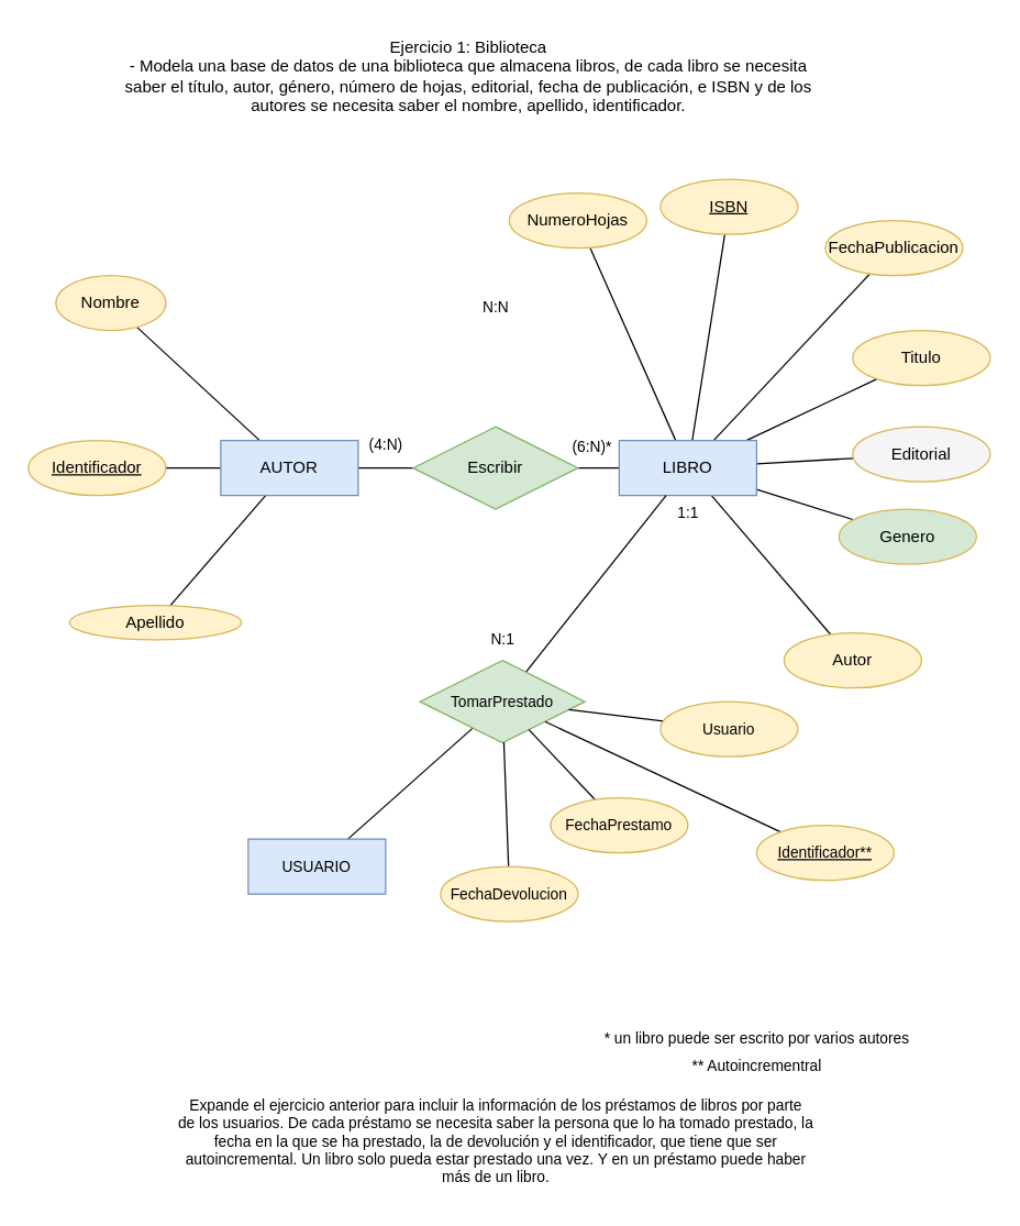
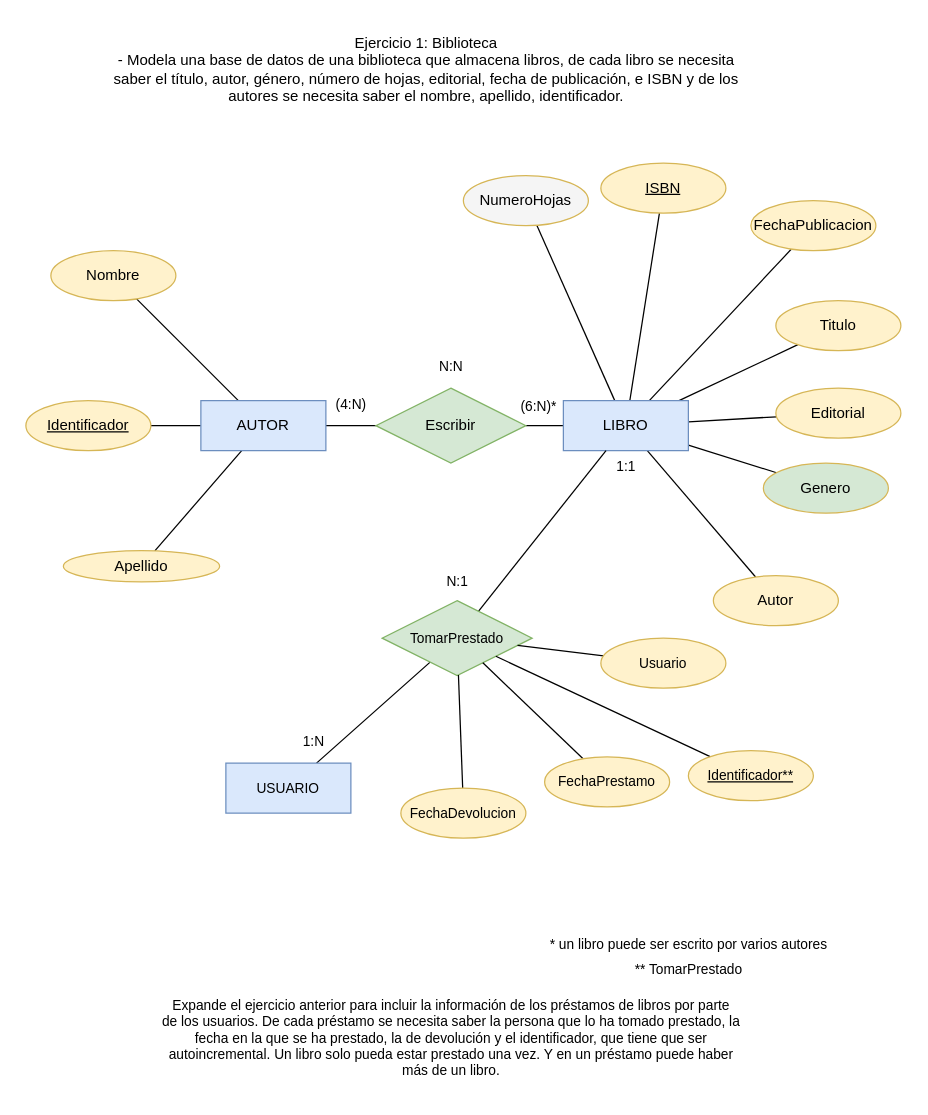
  <mxCell id="0" />
  <mxCell id="1" parent="0" />
  <mxCell id="2" value="Ejercicio 1: Biblioteca&lt;br&gt;- Modela una base de datos de una biblioteca que almacena libros, de cada libro se necesita&lt;br&gt;saber el título, autor, género, número de hojas, editorial, fecha de publicación, e ISBN y de los&lt;br&gt;autores se necesita saber el nombre, apellido, identificador." style="text;html=1;align=center;verticalAlign=middle;resizable=0;points=[];autosize=1;strokeColor=none;fillColor=none;" vertex="1" parent="1"><mxGeometry x="80" y="20" width="520" height="70" as="geometry" /></mxCell>
  <mxCell id="3" style="edgeStyle=none;shape=connector;rounded=0;orthogonalLoop=1;jettySize=auto;html=1;labelBackgroundColor=default;strokeColor=default;align=center;verticalAlign=middle;fontFamily=Helvetica;fontSize=11;fontColor=default;endArrow=none;endFill=0;" edge="1" parent="1" source="11" target="19"><mxGeometry relative="1" as="geometry" /></mxCell>
  <mxCell id="4" style="edgeStyle=none;shape=connector;rounded=0;orthogonalLoop=1;jettySize=auto;html=1;labelBackgroundColor=default;strokeColor=default;align=center;verticalAlign=middle;fontFamily=Helvetica;fontSize=11;fontColor=default;endArrow=none;endFill=0;" edge="1" parent="1" source="11" target="23"><mxGeometry relative="1" as="geometry" /></mxCell>
  <mxCell id="5" style="edgeStyle=none;shape=connector;rounded=0;orthogonalLoop=1;jettySize=auto;html=1;labelBackgroundColor=default;strokeColor=default;align=center;verticalAlign=middle;fontFamily=Helvetica;fontSize=11;fontColor=default;endArrow=none;endFill=0;" edge="1" parent="1" source="11" target="21"><mxGeometry relative="1" as="geometry" /></mxCell>
  <mxCell id="6" style="edgeStyle=none;shape=connector;rounded=0;orthogonalLoop=1;jettySize=auto;html=1;labelBackgroundColor=default;strokeColor=default;align=center;verticalAlign=middle;fontFamily=Helvetica;fontSize=11;fontColor=default;endArrow=none;endFill=0;" edge="1" parent="1" source="11" target="22"><mxGeometry relative="1" as="geometry" /></mxCell>
  <mxCell id="7" style="edgeStyle=none;shape=connector;rounded=0;orthogonalLoop=1;jettySize=auto;html=1;labelBackgroundColor=default;strokeColor=default;align=center;verticalAlign=middle;fontFamily=Helvetica;fontSize=11;fontColor=default;endArrow=none;endFill=0;" edge="1" parent="1" source="11" target="20"><mxGeometry relative="1" as="geometry" /></mxCell>
  <mxCell id="8" style="edgeStyle=none;shape=connector;rounded=0;orthogonalLoop=1;jettySize=auto;html=1;labelBackgroundColor=default;strokeColor=default;align=center;verticalAlign=middle;fontFamily=Helvetica;fontSize=11;fontColor=default;endArrow=none;endFill=0;" edge="1" parent="1" source="11" target="17"><mxGeometry relative="1" as="geometry" /></mxCell>
  <mxCell id="9" style="edgeStyle=none;shape=connector;rounded=0;orthogonalLoop=1;jettySize=auto;html=1;labelBackgroundColor=default;strokeColor=default;align=center;verticalAlign=middle;fontFamily=Helvetica;fontSize=11;fontColor=default;endArrow=none;endFill=0;" edge="1" parent="1" source="11" target="18"><mxGeometry relative="1" as="geometry" /></mxCell>
  <mxCell id="10" style="edgeStyle=none;shape=connector;rounded=0;orthogonalLoop=1;jettySize=auto;html=1;labelBackgroundColor=default;strokeColor=default;align=center;verticalAlign=middle;fontFamily=Helvetica;fontSize=11;fontColor=default;endArrow=none;endFill=0;" edge="1" parent="1" source="11" target="24"><mxGeometry relative="1" as="geometry" /></mxCell>
  <mxCell id="11" value="LIBRO" style="whiteSpace=wrap;html=1;align=center;fillColor=#dae8fc;strokeColor=#6c8ebf;" vertex="1" parent="1"><mxGeometry x="450" y="320" width="100" height="40" as="geometry" /></mxCell>
  <mxCell id="12" style="edgeStyle=none;shape=connector;rounded=0;orthogonalLoop=1;jettySize=auto;html=1;labelBackgroundColor=default;strokeColor=default;align=center;verticalAlign=middle;fontFamily=Helvetica;fontSize=11;fontColor=default;endArrow=none;endFill=0;" edge="1" parent="1" source="16" target="25"><mxGeometry relative="1" as="geometry" /></mxCell>
  <mxCell id="13" style="edgeStyle=none;shape=connector;rounded=0;orthogonalLoop=1;jettySize=auto;html=1;labelBackgroundColor=default;strokeColor=default;align=center;verticalAlign=middle;fontFamily=Helvetica;fontSize=11;fontColor=default;endArrow=none;endFill=0;" edge="1" parent="1" source="16" target="27"><mxGeometry relative="1" as="geometry" /></mxCell>
  <mxCell id="14" style="edgeStyle=none;shape=connector;rounded=0;orthogonalLoop=1;jettySize=auto;html=1;labelBackgroundColor=default;strokeColor=default;align=center;verticalAlign=middle;fontFamily=Helvetica;fontSize=11;fontColor=default;endArrow=none;endFill=0;" edge="1" parent="1" source="16" target="26"><mxGeometry relative="1" as="geometry" /></mxCell>
  <mxCell id="15" style="edgeStyle=none;shape=connector;rounded=0;orthogonalLoop=1;jettySize=auto;html=1;labelBackgroundColor=default;strokeColor=default;align=center;verticalAlign=middle;fontFamily=Helvetica;fontSize=11;fontColor=default;endArrow=none;endFill=0;" edge="1" parent="1" source="16" target="24"><mxGeometry relative="1" as="geometry" /></mxCell>
  <mxCell id="16" value="AUTOR" style="whiteSpace=wrap;html=1;align=center;fillColor=#dae8fc;strokeColor=#6c8ebf;" vertex="1" parent="1"><mxGeometry x="160" y="320" width="100" height="40" as="geometry" /></mxCell>
  <mxCell id="17" value="Genero" style="ellipse;whiteSpace=wrap;html=1;align=center;fillColor=#d5e8d4;strokeColor=#d6b656;" vertex="1" parent="1"><mxGeometry x="610" y="370" width="100" height="40" as="geometry" /></mxCell>
  <mxCell id="18" value="Autor" style="ellipse;whiteSpace=wrap;html=1;align=center;fillColor=#fff2cc;strokeColor=#d6b656;" vertex="1" parent="1"><mxGeometry x="570" y="460" width="100" height="40" as="geometry" /></mxCell>
- <mxCell id="19" value="NumeroHojas" style="ellipse;whiteSpace=wrap;html=1;align=center;fillColor=#fff2cc;strokeColor=#d6b656;" vertex="1" parent="1"><mxGeometry x="370" y="140" width="100" height="40" as="geometry" /></mxCell>
- <mxCell id="20" value="Editorial" style="ellipse;whiteSpace=wrap;html=1;align=center;fillColor=#f5f5f5;strokeColor=#d6b656;" vertex="1" parent="1"><mxGeometry x="620" y="310" width="100" height="40" as="geometry" /></mxCell>
+ <mxCell id="19" value="NumeroHojas" style="ellipse;whiteSpace=wrap;html=1;align=center;fillColor=#f5f5f5;strokeColor=#d6b656;" vertex="1" parent="1"><mxGeometry x="370" y="140" width="100" height="40" as="geometry" /></mxCell>
+ <mxCell id="20" value="Editorial" style="ellipse;whiteSpace=wrap;html=1;align=center;fillColor=#fff2cc;strokeColor=#d6b656;" vertex="1" parent="1"><mxGeometry x="620" y="310" width="100" height="40" as="geometry" /></mxCell>
  <mxCell id="21" value="FechaPublicacion" style="ellipse;whiteSpace=wrap;html=1;align=center;fillColor=#fff2cc;strokeColor=#d6b656;" vertex="1" parent="1"><mxGeometry x="600" y="160" width="100" height="40" as="geometry" /></mxCell>
  <mxCell id="22" value="Titulo" style="ellipse;whiteSpace=wrap;html=1;align=center;fillColor=#fff2cc;strokeColor=#d6b656;" vertex="1" parent="1"><mxGeometry x="620" y="240" width="100" height="40" as="geometry" /></mxCell>
  <mxCell id="23" value="ISBN" style="ellipse;whiteSpace=wrap;html=1;align=center;fontStyle=4;fillColor=#fff2cc;strokeColor=#d6b656;" vertex="1" parent="1"><mxGeometry x="480" y="130" width="100" height="40" as="geometry" /></mxCell>
  <mxCell id="24" value="Escribir" style="shape=rhombus;perimeter=rhombusPerimeter;whiteSpace=wrap;html=1;align=center;fillColor=#d5e8d4;strokeColor=#82b366;" vertex="1" parent="1"><mxGeometry x="300" y="310" width="120" height="60" as="geometry" /></mxCell>
- <mxCell id="25" value="Nombre" style="ellipse;whiteSpace=wrap;html=1;align=center;fillColor=#fff2cc;strokeColor=#d6b656;" vertex="1" parent="1"><mxGeometry x="40" y="200" width="80" height="40" as="geometry" /></mxCell>
+ <mxCell id="25" value="Nombre" style="ellipse;whiteSpace=wrap;html=1;align=center;fillColor=#fff2cc;strokeColor=#d6b656;" vertex="1" parent="1"><mxGeometry x="40" y="200" width="100" height="40" as="geometry" /></mxCell>
  <mxCell id="26" value="Apellido" style="ellipse;whiteSpace=wrap;html=1;align=center;fillColor=#fff2cc;strokeColor=#d6b656;" vertex="1" parent="1"><mxGeometry x="50" y="440" width="125" height="25" as="geometry" /></mxCell>
  <mxCell id="27" value="Identificador" style="ellipse;whiteSpace=wrap;html=1;align=center;fontStyle=4;fillColor=#fff2cc;strokeColor=#d6b656;" vertex="1" parent="1"><mxGeometry x="20" y="320" width="100" height="40" as="geometry" /></mxCell>
  <mxCell id="28" value="Expande el ejercicio anterior para incluir la información de los préstamos de libros por parte&lt;br&gt;de los usuarios. De cada préstamo se necesita saber la persona que lo ha tomado prestado, la&lt;br&gt;fecha en la que se ha prestado, la de devolución y el identificador, que tiene que ser&lt;br&gt;autoincremental. Un libro solo pueda estar prestado una vez. Y en un préstamo puede haber&lt;br&gt;más de un libro." style="text;html=1;align=center;verticalAlign=middle;resizable=0;points=[];autosize=1;strokeColor=none;fillColor=none;fontSize=11;fontFamily=Helvetica;fontColor=default;" vertex="1" parent="1"><mxGeometry x="120" y="790" width="480" height="80" as="geometry" /></mxCell>
  <mxCell id="29" value="(4:N)" style="text;html=1;align=center;verticalAlign=middle;resizable=0;points=[];autosize=1;strokeColor=none;fillColor=none;fontSize=11;fontFamily=Helvetica;fontColor=default;" vertex="1" parent="1"><mxGeometry x="255" y="308" width="50" height="30" as="geometry" /></mxCell>
  <mxCell id="30" value="(6:N)*" style="text;html=1;align=center;verticalAlign=middle;resizable=0;points=[];autosize=1;strokeColor=none;fillColor=none;fontSize=11;fontFamily=Helvetica;fontColor=default;" vertex="1" parent="1"><mxGeometry x="405" y="310" width="50" height="30" as="geometry" /></mxCell>
- <mxCell id="31" value="N:N" style="text;html=1;align=center;verticalAlign=middle;resizable=0;points=[];autosize=1;strokeColor=none;fillColor=none;fontSize=11;fontFamily=Helvetica;fontColor=default;" vertex="1" parent="1"><mxGeometry x="340" y="208" width="40" height="30" as="geometry" /></mxCell>
+ <mxCell id="31" value="N:N" style="text;html=1;align=center;verticalAlign=middle;resizable=0;points=[];autosize=1;strokeColor=none;fillColor=none;fontSize=11;fontFamily=Helvetica;fontColor=default;" vertex="1" parent="1"><mxGeometry x="340" y="278" width="40" height="30" as="geometry" /></mxCell>
  <mxCell id="32" value="* un libro puede ser escrito por varios autores" style="text;html=1;align=center;verticalAlign=middle;resizable=0;points=[];autosize=1;strokeColor=none;fillColor=none;fontSize=11;fontFamily=Helvetica;fontColor=default;" vertex="1" parent="1"><mxGeometry x="430" y="740" width="240" height="30" as="geometry" /></mxCell>
  <mxCell id="33" style="edgeStyle=none;shape=connector;rounded=0;orthogonalLoop=1;jettySize=auto;html=1;labelBackgroundColor=default;strokeColor=default;align=center;verticalAlign=middle;fontFamily=Helvetica;fontSize=11;fontColor=default;endArrow=none;endFill=0;" edge="1" parent="1" source="34" target="36"><mxGeometry relative="1" as="geometry" /></mxCell>
  <mxCell id="34" value="USUARIO" style="whiteSpace=wrap;html=1;align=center;fontFamily=Helvetica;fontSize=11;fillColor=#dae8fc;strokeColor=#6c8ebf;" vertex="1" parent="1"><mxGeometry x="180" y="610" width="100" height="40" as="geometry" /></mxCell>
  <mxCell id="35" style="edgeStyle=none;shape=connector;rounded=0;orthogonalLoop=1;jettySize=auto;html=1;labelBackgroundColor=default;strokeColor=default;align=center;verticalAlign=middle;fontFamily=Helvetica;fontSize=11;fontColor=default;endArrow=none;endFill=0;" edge="1" parent="1" source="36" target="11"><mxGeometry relative="1" as="geometry" /></mxCell>
  <mxCell id="36" value="TomarPrestado" style="shape=rhombus;perimeter=rhombusPerimeter;whiteSpace=wrap;html=1;align=center;fontFamily=Helvetica;fontSize=11;fillColor=#d5e8d4;strokeColor=#82b366;" vertex="1" parent="1"><mxGeometry x="305" y="480" width="120" height="60" as="geometry" /></mxCell>
  <mxCell id="37" style="edgeStyle=none;shape=connector;rounded=0;orthogonalLoop=1;jettySize=auto;html=1;labelBackgroundColor=default;strokeColor=default;align=center;verticalAlign=middle;fontFamily=Helvetica;fontSize=11;fontColor=default;endArrow=none;endFill=0;" edge="1" parent="1" source="38" target="36"><mxGeometry relative="1" as="geometry" /></mxCell>
  <mxCell id="38" value="FechaDevolucion" style="ellipse;whiteSpace=wrap;html=1;align=center;fontFamily=Helvetica;fontSize=11;fillColor=#fff2cc;strokeColor=#d6b656;" vertex="1" parent="1"><mxGeometry x="320" y="630" width="100" height="40" as="geometry" /></mxCell>
  <mxCell id="39" style="edgeStyle=none;shape=connector;rounded=0;orthogonalLoop=1;jettySize=auto;html=1;labelBackgroundColor=default;strokeColor=default;align=center;verticalAlign=middle;fontFamily=Helvetica;fontSize=11;fontColor=default;endArrow=none;endFill=0;" edge="1" parent="1" source="40" target="36"><mxGeometry relative="1" as="geometry" /></mxCell>
- <mxCell id="40" value="FechaPrestamo" style="ellipse;whiteSpace=wrap;html=1;align=center;fontFamily=Helvetica;fontSize=11;fillColor=#fff2cc;strokeColor=#d6b656;" vertex="1" parent="1"><mxGeometry x="400" y="580" width="100" height="40" as="geometry" /></mxCell>
+ <mxCell id="40" value="FechaPrestamo" style="ellipse;whiteSpace=wrap;html=1;align=center;fontFamily=Helvetica;fontSize=11;fillColor=#fff2cc;strokeColor=#d6b656;" vertex="1" parent="1"><mxGeometry x="435" y="605" width="100" height="40" as="geometry" /></mxCell>
  <mxCell id="41" style="edgeStyle=none;shape=connector;rounded=0;orthogonalLoop=1;jettySize=auto;html=1;labelBackgroundColor=default;strokeColor=default;align=center;verticalAlign=middle;fontFamily=Helvetica;fontSize=11;fontColor=default;endArrow=none;endFill=0;" edge="1" parent="1" source="42" target="36"><mxGeometry relative="1" as="geometry" /></mxCell>
  <mxCell id="42" value="Identificador**" style="ellipse;whiteSpace=wrap;html=1;align=center;fontStyle=4;fontFamily=Helvetica;fontSize=11;fillColor=#fff2cc;strokeColor=#d6b656;" vertex="1" parent="1"><mxGeometry x="550" y="600" width="100" height="40" as="geometry" /></mxCell>
  <mxCell id="43" style="edgeStyle=none;shape=connector;rounded=0;orthogonalLoop=1;jettySize=auto;html=1;labelBackgroundColor=default;strokeColor=default;align=center;verticalAlign=middle;fontFamily=Helvetica;fontSize=11;fontColor=default;endArrow=none;endFill=0;" edge="1" parent="1" source="44" target="36"><mxGeometry relative="1" as="geometry" /></mxCell>
  <mxCell id="44" value="Usuario" style="ellipse;whiteSpace=wrap;html=1;align=center;fontFamily=Helvetica;fontSize=11;fillColor=#fff2cc;strokeColor=#d6b656;" vertex="1" parent="1"><mxGeometry x="480" y="510" width="100" height="40" as="geometry" /></mxCell>
- <mxCell id="45" value="** Autoincrementral" style="text;html=1;align=center;verticalAlign=middle;resizable=0;points=[];autosize=1;strokeColor=none;fillColor=none;fontSize=11;fontFamily=Helvetica;fontColor=default;" vertex="1" parent="1"><mxGeometry x="490" y="760" width="120" height="30" as="geometry" /></mxCell>
+ <mxCell id="45" value="** TomarPrestado" style="text;html=1;align=center;verticalAlign=middle;resizable=0;points=[];autosize=1;strokeColor=none;fillColor=none;fontSize=11;fontFamily=Helvetica;fontColor=default;" vertex="1" parent="1"><mxGeometry x="490" y="760" width="120" height="30" as="geometry" /></mxCell>
+ <mxCell id="46" value="1:N" style="text;html=1;align=center;verticalAlign=middle;resizable=0;points=[];autosize=1;strokeColor=none;fillColor=none;fontSize=11;fontFamily=Helvetica;fontColor=default;" vertex="1" parent="1"><mxGeometry x="230" y="578" width="40" height="30" as="geometry" /></mxCell>
  <mxCell id="47" value="1:1" style="text;html=1;align=center;verticalAlign=middle;resizable=0;points=[];autosize=1;strokeColor=none;fillColor=none;fontSize=11;fontFamily=Helvetica;fontColor=default;" vertex="1" parent="1"><mxGeometry x="480" y="358" width="40" height="30" as="geometry" /></mxCell>
  <mxCell id="48" value="N:1" style="text;html=1;align=center;verticalAlign=middle;resizable=0;points=[];autosize=1;strokeColor=none;fillColor=none;fontSize=11;fontFamily=Helvetica;fontColor=default;" vertex="1" parent="1"><mxGeometry x="345" y="450" width="40" height="30" as="geometry" /></mxCell>
